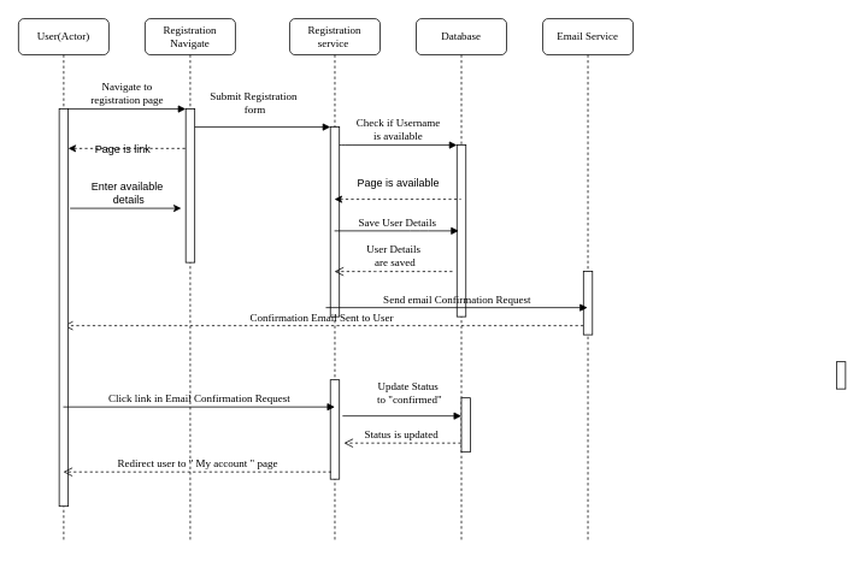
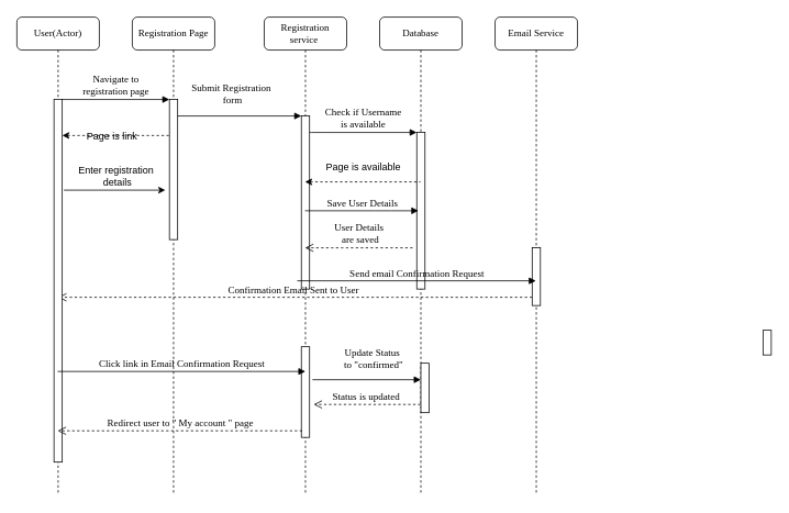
  <mxCell id="0" />
  <mxCell id="1" parent="0" />
- <mxCell id="2" value="Registration Navigate" style="shape=umlLifeline;perimeter=lifelinePerimeter;whiteSpace=wrap;html=1;container=1;collapsible=0;recursiveResize=0;outlineConnect=0;rounded=1;shadow=0;comic=0;labelBackgroundColor=none;strokeWidth=1;fontFamily=Verdana;fontSize=12;align=center;" parent="1" vertex="1"><mxGeometry x="160" y="20" width="100" height="580" as="geometry" /></mxCell>
+ <mxCell id="2" value="Registration Page" style="shape=umlLifeline;perimeter=lifelinePerimeter;whiteSpace=wrap;html=1;container=1;collapsible=0;recursiveResize=0;outlineConnect=0;rounded=1;shadow=0;comic=0;labelBackgroundColor=none;strokeWidth=1;fontFamily=Verdana;fontSize=12;align=center;" parent="1" vertex="1"><mxGeometry x="160" y="20" width="100" height="580" as="geometry" /></mxCell>
  <mxCell id="3" value="" style="html=1;points=[];perimeter=orthogonalPerimeter;rounded=0;shadow=0;comic=0;labelBackgroundColor=none;strokeWidth=1;fontFamily=Verdana;fontSize=12;align=center;" parent="2" vertex="1"><mxGeometry x="45" y="100" width="10" height="170" as="geometry" /></mxCell>
  <mxCell id="4" value="Registration service&amp;nbsp;" style="shape=umlLifeline;perimeter=lifelinePerimeter;whiteSpace=wrap;html=1;container=1;collapsible=0;recursiveResize=0;outlineConnect=0;rounded=1;shadow=0;comic=0;labelBackgroundColor=none;strokeWidth=1;fontFamily=Verdana;fontSize=12;align=center;" parent="1" vertex="1"><mxGeometry x="320" y="20" width="100" height="580" as="geometry" /></mxCell>
  <mxCell id="5" value="" style="html=1;points=[];perimeter=orthogonalPerimeter;rounded=0;shadow=0;comic=0;labelBackgroundColor=none;strokeWidth=1;fontFamily=Verdana;fontSize=12;align=center;" parent="4" vertex="1"><mxGeometry x="45" y="120" width="10" height="210" as="geometry" /></mxCell>
  <mxCell id="6" value="Confirmation Email Sent to User&amp;nbsp;" style="html=1;verticalAlign=bottom;endArrow=open;dashed=1;endSize=8;labelBackgroundColor=none;fontFamily=Verdana;fontSize=12;edgeStyle=elbowEdgeStyle;elbow=vertical;" parent="4" edge="1"><mxGeometry relative="1" as="geometry"><mxPoint x="-250" y="340" as="targetPoint" /><Array as="points"><mxPoint x="165" y="340" /></Array><mxPoint x="325" y="340" as="sourcePoint" /></mxGeometry></mxCell>
  <mxCell id="7" value="" style="html=1;points=[];perimeter=orthogonalPerimeter;rounded=0;shadow=0;comic=0;labelBackgroundColor=none;strokeWidth=1;fontFamily=Verdana;fontSize=12;align=center;" parent="4" vertex="1"><mxGeometry x="45" y="400" width="10" height="110" as="geometry" /></mxCell>
  <mxCell id="8" value="Database" style="shape=umlLifeline;perimeter=lifelinePerimeter;whiteSpace=wrap;html=1;container=1;collapsible=0;recursiveResize=0;outlineConnect=0;rounded=1;shadow=0;comic=0;labelBackgroundColor=none;strokeWidth=1;fontFamily=Verdana;fontSize=12;align=center;" parent="1" vertex="1"><mxGeometry x="460" y="20" width="100" height="580" as="geometry" /></mxCell>
  <mxCell id="9" value="Email Service" style="shape=umlLifeline;perimeter=lifelinePerimeter;whiteSpace=wrap;html=1;container=1;collapsible=0;recursiveResize=0;outlineConnect=0;rounded=1;shadow=0;comic=0;labelBackgroundColor=none;strokeWidth=1;fontFamily=Verdana;fontSize=12;align=center;" parent="1" vertex="1"><mxGeometry x="600" y="20" width="100" height="580" as="geometry" /></mxCell>
  <mxCell id="10" value="" style="html=1;points=[];perimeter=orthogonalPerimeter;rounded=0;shadow=0;comic=0;labelBackgroundColor=none;strokeWidth=1;fontFamily=Verdana;fontSize=12;align=center;" parent="9" vertex="1"><mxGeometry x="45" y="280" width="10" height="70" as="geometry" /></mxCell>
  <mxCell id="11" value="User(Actor)" style="shape=umlLifeline;perimeter=lifelinePerimeter;whiteSpace=wrap;html=1;container=1;collapsible=0;recursiveResize=0;outlineConnect=0;rounded=1;shadow=0;comic=0;labelBackgroundColor=none;strokeWidth=1;fontFamily=Verdana;fontSize=12;align=center;" parent="1" vertex="1"><mxGeometry x="20" y="20" width="100" height="580" as="geometry" /></mxCell>
  <mxCell id="12" value="" style="html=1;points=[];perimeter=orthogonalPerimeter;rounded=0;shadow=0;comic=0;labelBackgroundColor=none;strokeWidth=1;fontFamily=Verdana;fontSize=12;align=center;" parent="11" vertex="1"><mxGeometry x="45" y="100" width="10" height="440" as="geometry" /></mxCell>
  <mxCell id="13" value="" style="html=1;points=[];perimeter=orthogonalPerimeter;rounded=0;shadow=0;comic=0;labelBackgroundColor=none;strokeWidth=1;fontFamily=Verdana;fontSize=12;align=center;" parent="1" vertex="1"><mxGeometry x="505" y="160" width="10" height="190" as="geometry" /></mxCell>
  <mxCell id="14" value="Check if Username &lt;br&gt;is available" style="html=1;verticalAlign=bottom;endArrow=block;labelBackgroundColor=none;fontFamily=Verdana;fontSize=12;edgeStyle=elbowEdgeStyle;elbow=vertical;" parent="1" source="5" target="13" edge="1"><mxGeometry relative="1" as="geometry"><mxPoint x="430" y="160" as="sourcePoint" /><Array as="points"><mxPoint x="380" y="160" /></Array></mxGeometry></mxCell>
  <mxCell id="15" value="Save User Details" style="html=1;verticalAlign=bottom;endArrow=block;labelBackgroundColor=none;fontFamily=Verdana;fontSize=12;edgeStyle=elbowEdgeStyle;elbow=vertical;entryX=0.2;entryY=0.5;entryDx=0;entryDy=0;entryPerimeter=0;" parent="1" source="4" target="13" edge="1"><mxGeometry relative="1" as="geometry"><mxPoint x="570" y="170" as="sourcePoint" /><mxPoint x="500" y="270" as="targetPoint" /><Array as="points" /></mxGeometry></mxCell>
  <mxCell id="16" value="Send email Confirmation Request" style="html=1;verticalAlign=bottom;endArrow=block;labelBackgroundColor=none;fontFamily=Verdana;fontSize=12;" parent="1" target="9" edge="1"><mxGeometry relative="1" as="geometry"><mxPoint x="360" y="340" as="sourcePoint" /></mxGeometry></mxCell>
  <mxCell id="17" value="" style="html=1;points=[];perimeter=orthogonalPerimeter;rounded=0;shadow=0;comic=0;labelBackgroundColor=none;strokeColor=#000000;strokeWidth=1;fillColor=#FFFFFF;fontFamily=Verdana;fontSize=12;fontColor=#000000;align=center;" parent="1" vertex="1"><mxGeometry x="925" y="400" width="10" height="30" as="geometry" /></mxCell>
  <mxCell id="18" value="User Details&lt;br&gt;&amp;nbsp;are saved" style="html=1;verticalAlign=bottom;endArrow=open;dashed=1;endSize=8;labelBackgroundColor=none;fontFamily=Verdana;fontSize=12;" parent="1" target="4" edge="1"><mxGeometry relative="1" as="geometry"><mxPoint x="390" y="430" as="targetPoint" /><mxPoint x="500" y="300" as="sourcePoint" /><Array as="points"><mxPoint x="410" y="300" /></Array></mxGeometry></mxCell>
  <mxCell id="19" value="Navigate to &lt;br&gt;registration page" style="html=1;verticalAlign=bottom;endArrow=block;entryX=0;entryY=0;labelBackgroundColor=none;fontFamily=Verdana;fontSize=12;edgeStyle=elbowEdgeStyle;elbow=vertical;" parent="1" source="12" target="3" edge="1"><mxGeometry relative="1" as="geometry"><mxPoint x="140" y="130" as="sourcePoint" /></mxGeometry></mxCell>
  <mxCell id="20" value="Submit Registration&lt;br&gt;&amp;nbsp;form" style="html=1;verticalAlign=bottom;endArrow=block;entryX=0;entryY=0;labelBackgroundColor=none;fontFamily=Verdana;fontSize=12;edgeStyle=elbowEdgeStyle;elbow=vertical;" parent="1" source="3" target="5" edge="1"><mxGeometry x="-0.133" y="10" relative="1" as="geometry"><mxPoint x="290" y="140" as="sourcePoint" /><mxPoint as="offset" /></mxGeometry></mxCell>
  <mxCell id="21" value="" style="html=1;points=[];perimeter=orthogonalPerimeter;rounded=0;shadow=0;comic=0;labelBackgroundColor=none;strokeWidth=1;fontFamily=Verdana;fontSize=12;align=center;" parent="1" vertex="1"><mxGeometry x="510" y="440" width="10" height="60" as="geometry" /></mxCell>
  <mxCell id="22" value="" style="endArrow=none;dashed=1;html=1;rounded=0;entryX=0.2;entryY=0.257;entryDx=0;entryDy=0;entryPerimeter=0;startArrow=classic;startFill=1;" edge="1" parent="1" source="12" target="3"><mxGeometry width="50" height="50" relative="1" as="geometry"><mxPoint x="420" y="280" as="sourcePoint" /><mxPoint x="470" y="230" as="targetPoint" /></mxGeometry></mxCell>
  <mxCell id="23" value="Page is link" style="text;html=1;align=center;verticalAlign=middle;resizable=0;points=[];autosize=1;strokeColor=none;fillColor=none;" vertex="1" parent="1"><mxGeometry x="80" y="150" width="110" height="30" as="geometry" /></mxCell>
  <mxCell id="24" value="" style="endArrow=classic;html=1;rounded=0;exitX=1.2;exitY=0.25;exitDx=0;exitDy=0;exitPerimeter=0;" edge="1" parent="1" source="12"><mxGeometry width="50" height="50" relative="1" as="geometry"><mxPoint x="420" y="280" as="sourcePoint" /><mxPoint x="200" y="230" as="targetPoint" /></mxGeometry></mxCell>
- <mxCell id="25" value="Enter available&lt;br&gt;&amp;nbsp;details" style="text;html=1;align=center;verticalAlign=middle;resizable=0;points=[];autosize=1;strokeColor=none;fillColor=none;" vertex="1" parent="1"><mxGeometry x="85" y="193" width="110" height="40" as="geometry" /></mxCell>
+ <mxCell id="25" value="Enter registration&lt;br&gt;&amp;nbsp;details" style="text;html=1;align=center;verticalAlign=middle;resizable=0;points=[];autosize=1;strokeColor=none;fillColor=none;" vertex="1" parent="1"><mxGeometry x="85" y="193" width="110" height="40" as="geometry" /></mxCell>
  <mxCell id="26" value="" style="endArrow=none;dashed=1;html=1;rounded=0;startArrow=classic;startFill=1;" edge="1" parent="1" source="4" target="8"><mxGeometry width="50" height="50" relative="1" as="geometry"><mxPoint x="420" y="360" as="sourcePoint" /><mxPoint x="470" y="310" as="targetPoint" /><Array as="points"><mxPoint x="440" y="220" /></Array></mxGeometry></mxCell>
  <mxCell id="27" value="Page is available" style="text;html=1;align=center;verticalAlign=middle;resizable=0;points=[];autosize=1;strokeColor=none;fillColor=none;" vertex="1" parent="1"><mxGeometry x="370" y="188" width="140" height="30" as="geometry" /></mxCell>
  <mxCell id="28" value="Click link in Email Confirmation Request" style="html=1;verticalAlign=bottom;endArrow=block;labelBackgroundColor=none;fontFamily=Verdana;fontSize=12;" parent="1" source="11" edge="1"><mxGeometry relative="1" as="geometry"><mxPoint x="850" y="280" as="sourcePoint" /><mxPoint x="370" y="450" as="targetPoint" /><Array as="points"><mxPoint x="70" y="450" /></Array></mxGeometry></mxCell>
  <mxCell id="29" value="Redirect user to &quot; My account &quot; page" style="html=1;verticalAlign=bottom;endArrow=open;dashed=1;endSize=8;labelBackgroundColor=none;fontFamily=Verdana;fontSize=12;edgeStyle=elbowEdgeStyle;elbow=vertical;exitX=0.1;exitY=0.927;exitDx=0;exitDy=0;exitPerimeter=0;" edge="1" parent="1" source="7" target="11"><mxGeometry relative="1" as="geometry"><mxPoint x="80" y="370" as="targetPoint" /><Array as="points" /><mxPoint x="655" y="370" as="sourcePoint" /></mxGeometry></mxCell>
  <mxCell id="30" value="Update Status&lt;br&gt;&amp;nbsp;to &quot;confirmed&quot;" style="html=1;verticalAlign=bottom;endArrow=block;labelBackgroundColor=none;fontFamily=Verdana;fontSize=12;edgeStyle=elbowEdgeStyle;elbow=vertical;exitX=1.3;exitY=0.536;exitDx=0;exitDy=0;exitPerimeter=0;" edge="1" parent="1"><mxGeometry x="0.095" y="9" relative="1" as="geometry"><mxPoint x="378.5" y="460" as="sourcePoint" /><mxPoint x="510" y="460.04" as="targetPoint" /><Array as="points" /><mxPoint as="offset" /></mxGeometry></mxCell>
  <mxCell id="31" value="Status is updated&amp;nbsp;" style="html=1;verticalAlign=bottom;endArrow=open;dashed=1;endSize=8;labelBackgroundColor=none;fontFamily=Verdana;fontSize=12;" edge="1" parent="1" source="8"><mxGeometry relative="1" as="geometry"><mxPoint x="380" y="490" as="targetPoint" /><mxPoint x="440" y="490" as="sourcePoint" /><Array as="points" /></mxGeometry></mxCell>
